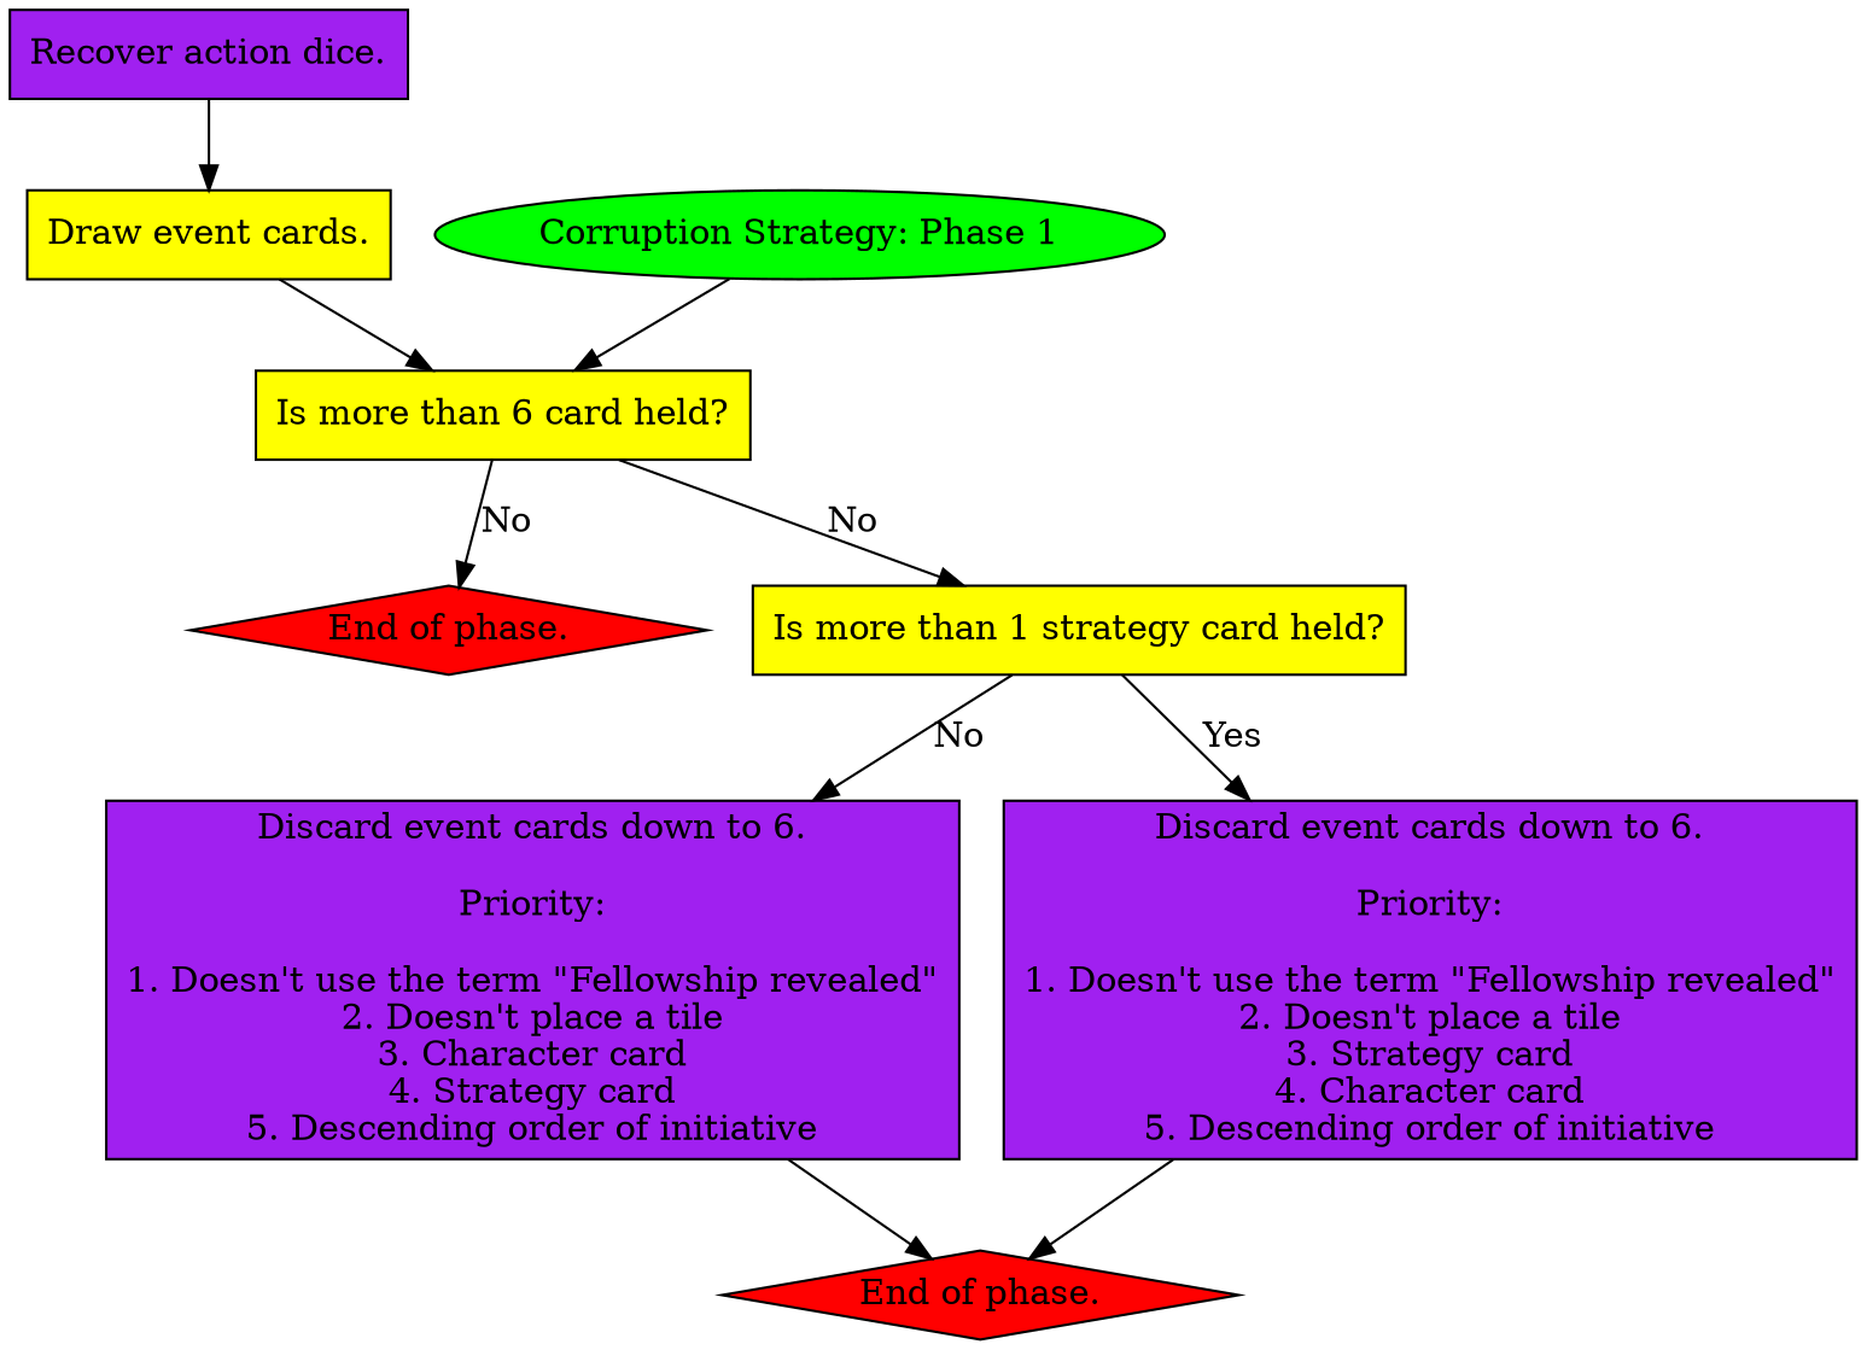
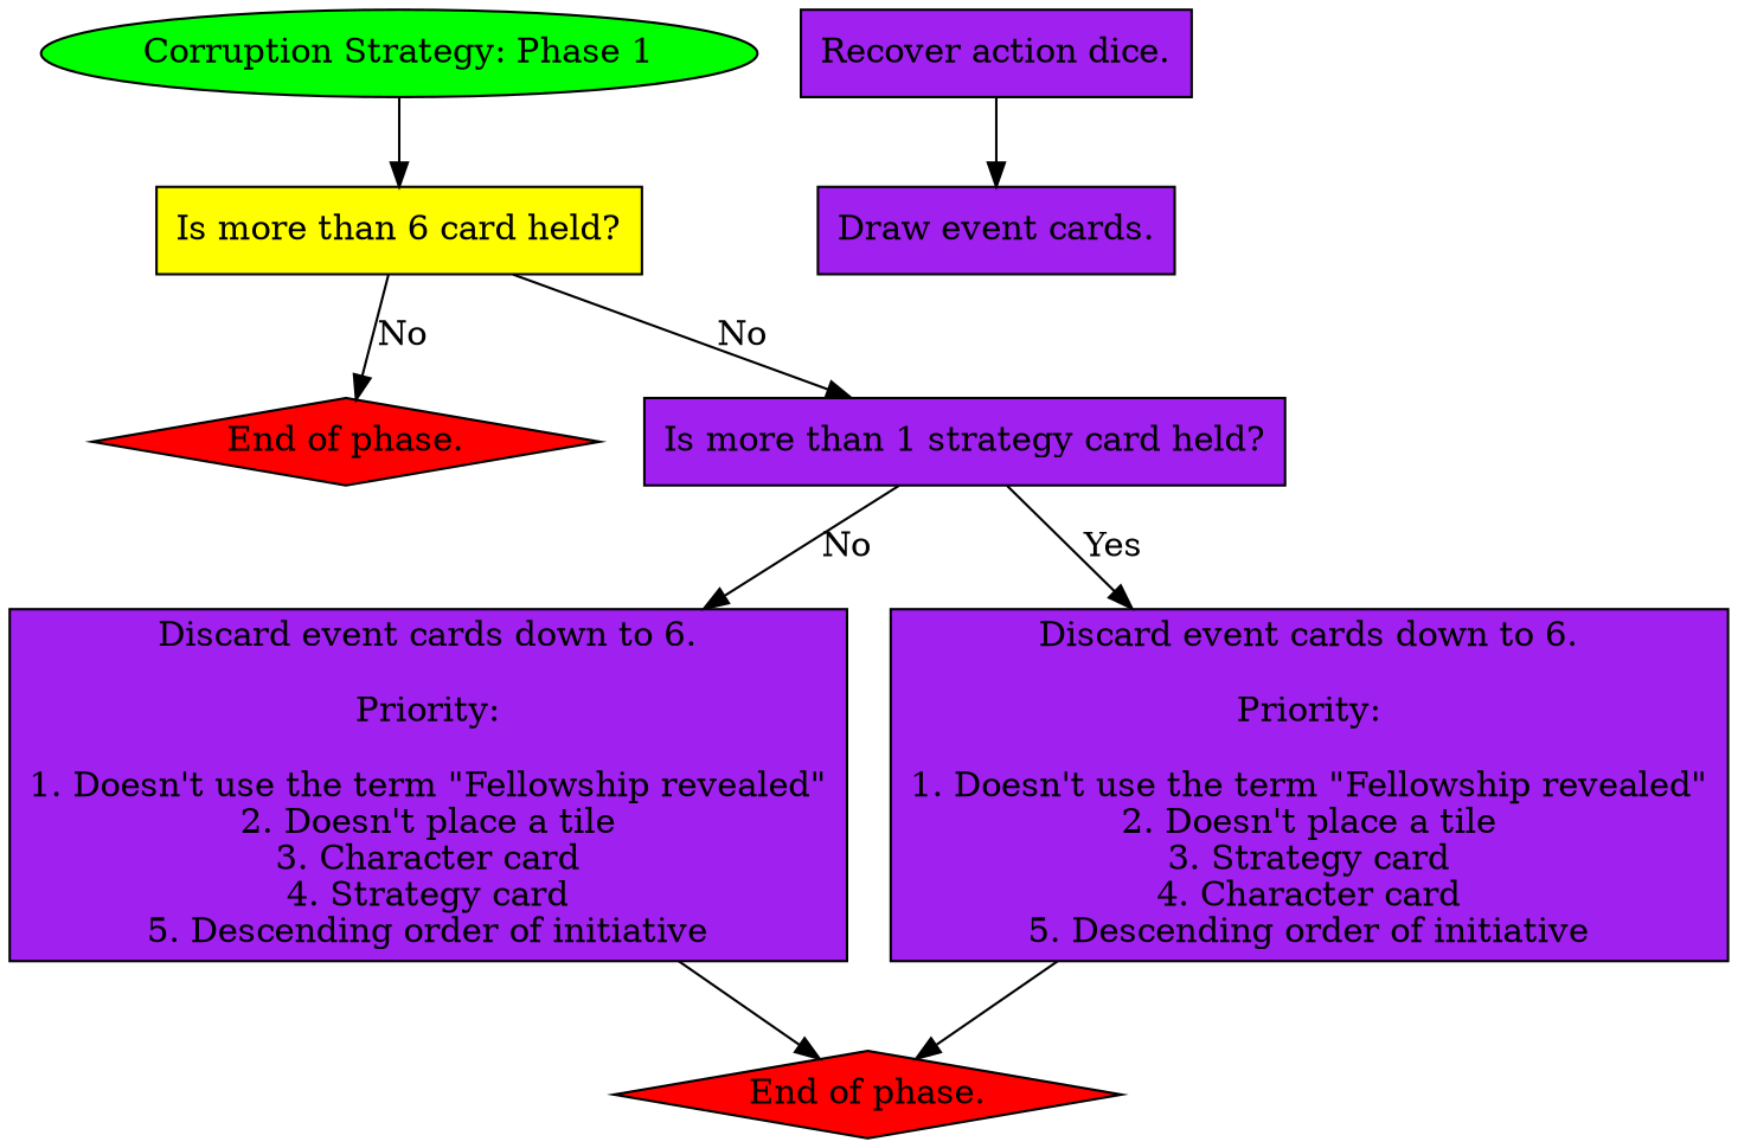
  digraph {
    rankdir=TB
    node [fillcolor=purple shape=box style=filled]
    n1 [label="Discard event cards down to 6.\n\nPriority:\n\n1. Doesn't use the term \"Fellowship revealed\"\n2. Doesn't place a tile\n3. Character card\n4. Strategy card\n5. Descending order of initiative\n"]
    n2 [fillcolor=red label="End of phase." shape=diamond]
    n3 [fillcolor=red label="End of phase." shape=diamond]
    n4 [label="Discard event cards down to 6.\n\nPriority:\n\n1. Doesn't use the term \"Fellowship revealed\"\n2. Doesn't place a tile\n3. Strategy card\n4. Character card\n5. Descending order of initiative\n"]
-   n5 [fillcolor=yellow label="Draw event cards.\n"]
+   n5 [label="Draw event cards.\n"]
    n6 [fillcolor=yellow label="Is more than 6 card held?\n"]
-   n7 [fillcolor=yellow label="Is more than 1 strategy card held?\n"]
+   n7 [label="Is more than 1 strategy card held?\n"]
    n8 [label="Recover action dice.\n"]
    n9 [fillcolor=green label="Corruption Strategy: Phase 1" shape=ellipse]
    n1 -> n2
    n4 -> n2
-   n5 -> n6
    n6 -> n3 [label=No]
    n6 -> n7 [label=No]
    n7 -> n1 [label=No]
    n7 -> n4 [label=Yes]
    n8 -> n5
    n9 -> n6
  }
